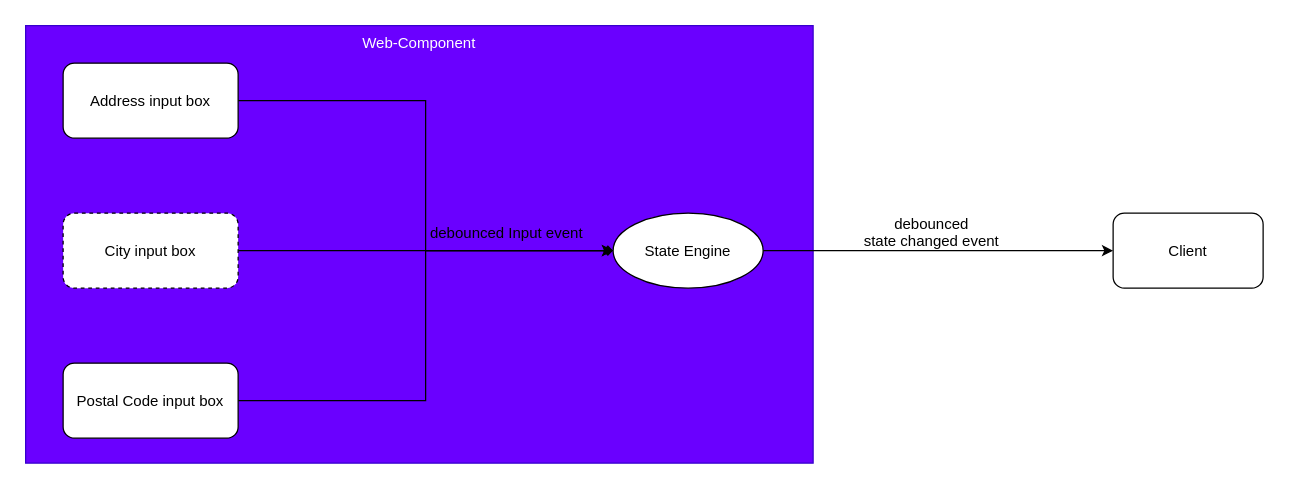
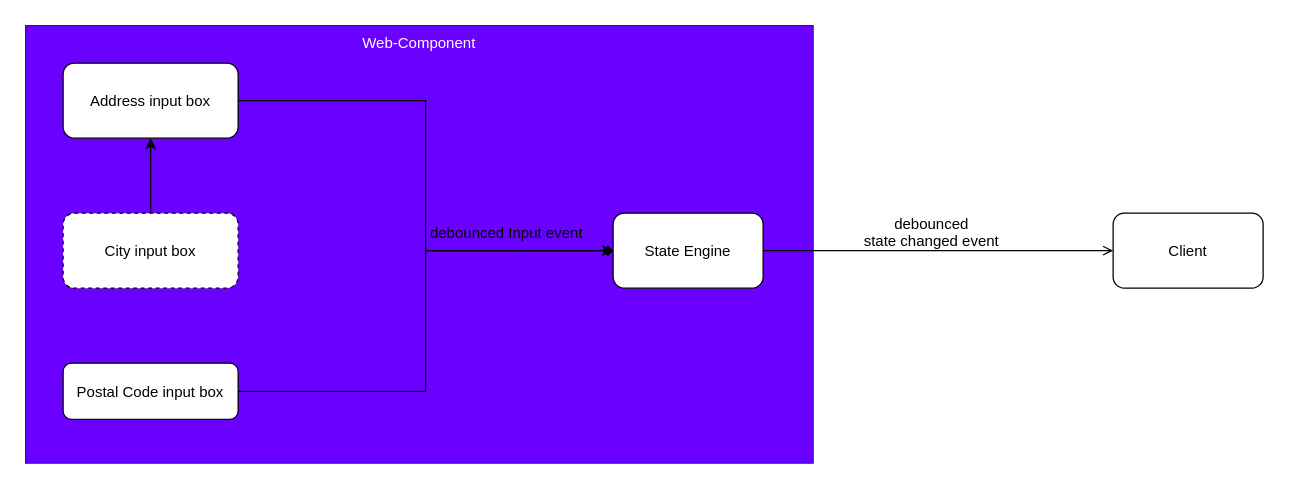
  <mxCell id="0" />
  <mxCell id="1" parent="0" />
  <mxCell id="2" value="Web-Component" style="rounded=0;fillColor=#6a00ff;strokeColor=#3700CC;verticalAlign=top;fontColor=#ffffff;" parent="1" vertex="1"><mxGeometry x="20" y="20" width="630" height="350" as="geometry" /></mxCell>
  <mxCell id="3" value="" style="edgeStyle=orthogonalEdgeStyle;rounded=0;orthogonalLoop=1;jettySize=auto;entryX=0;entryY=0.5;entryDx=0;entryDy=0;endArrow=diamond;" parent="1" source="4" target="10" edge="1"><mxGeometry relative="1" as="geometry" /></mxCell>
  <mxCell id="4" value="Address input box" style="rounded=1;" parent="1" vertex="1"><mxGeometry x="50" y="50" width="140" height="60" as="geometry" /></mxCell>
- <mxCell id="5" value="" style="edgeStyle=orthogonalEdgeStyle;rounded=0;orthogonalLoop=1;jettySize=auto;entryX=0;entryY=0.5;entryDx=0;entryDy=0;" parent="1" source="6" target="10" edge="1"><mxGeometry relative="1" as="geometry" /></mxCell>
+ <mxCell id="5" value="" style="edgeStyle=orthogonalEdgeStyle;rounded=0;orthogonalLoop=1;jettySize=auto;" parent="1" source="6" target="4" edge="1"><mxGeometry relative="1" as="geometry" /></mxCell>
  <mxCell id="6" value="City input box" style="rounded=1;dashed=1;" parent="1" vertex="1"><mxGeometry x="50" y="170" width="140" height="60" as="geometry" /></mxCell>
  <mxCell id="7" value="" style="edgeStyle=orthogonalEdgeStyle;rounded=0;orthogonalLoop=1;jettySize=auto;entryX=0;entryY=0.5;entryDx=0;entryDy=0;" parent="1" source="8" target="10" edge="1"><mxGeometry relative="1" as="geometry" /></mxCell>
- <mxCell id="8" value="Postal Code input box" style="rounded=1;" parent="1" vertex="1"><mxGeometry x="50" y="290" width="140" height="60" as="geometry" /></mxCell>
- <mxCell id="9" value="" style="edgeStyle=orthogonalEdgeStyle;rounded=0;orthogonalLoop=1;jettySize=auto;entryX=0;entryY=0.5;entryDx=0;entryDy=0;" parent="1" source="10" target="12" edge="1"><mxGeometry relative="1" as="geometry" /></mxCell>
- <mxCell id="10" value="State Engine" style="ellipse;" parent="1" vertex="1"><mxGeometry x="490" y="170" width="120" height="60" as="geometry" /></mxCell>
+ <mxCell id="8" value="Postal Code input box" style="rounded=1;" parent="1" vertex="1"><mxGeometry x="50" y="290" width="140" height="45" as="geometry" /></mxCell>
+ <mxCell id="9" value="" style="edgeStyle=orthogonalEdgeStyle;rounded=0;orthogonalLoop=1;jettySize=auto;entryX=0;entryY=0.5;entryDx=0;entryDy=0;endArrow=open;" parent="1" source="10" target="12" edge="1"><mxGeometry relative="1" as="geometry" /></mxCell>
+ <mxCell id="10" value="State Engine" style="rounded=1;" parent="1" vertex="1"><mxGeometry x="490" y="170" width="120" height="60" as="geometry" /></mxCell>
  <mxCell id="11" value="debounced Input event" style="text;strokeColor=none;fillColor=none;align=center;verticalAlign=middle;rounded=0;" parent="1" vertex="1"><mxGeometry x="360" y="170" width="90" height="30" as="geometry" /></mxCell>
  <mxCell id="12" value="Client" style="rounded=1;" parent="1" vertex="1"><mxGeometry x="890" y="170" width="120" height="60" as="geometry" /></mxCell>
  <mxCell id="13" value="debounced&#10;state changed event" style="text;strokeColor=none;fillColor=none;align=center;verticalAlign=middle;rounded=0;" parent="1" vertex="1"><mxGeometry x="680" y="170" width="130" height="30" as="geometry" /></mxCell>
